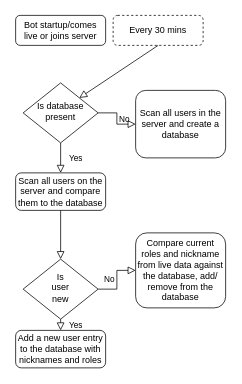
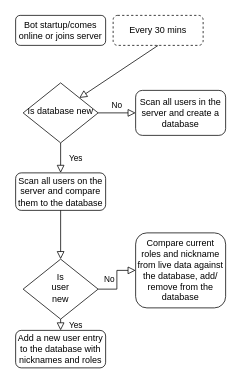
  <mxCell id="0" />
  <mxCell id="1" parent="0" />
- <mxCell id="2" value="Bot startup/comes live or joins server" style="rounded=1;whiteSpace=wrap;html=1;fontSize=12;glass=0;strokeWidth=1;shadow=0;" vertex="1" parent="1"><mxGeometry x="20" y="20" width="120" height="40" as="geometry" /></mxCell>
+ <mxCell id="2" value="Bot startup/comes online or joins server" style="rounded=1;whiteSpace=wrap;html=1;fontSize=12;glass=0;strokeWidth=1;shadow=0;" vertex="1" parent="1"><mxGeometry x="20" y="20" width="120" height="40" as="geometry" /></mxCell>
  <mxCell id="3" value="Yes" style="rounded=0;html=1;jettySize=auto;orthogonalLoop=1;fontSize=11;endArrow=block;endFill=0;endSize=8;strokeWidth=1;shadow=0;labelBackgroundColor=none;edgeStyle=orthogonalEdgeStyle;entryX=0.5;entryY=0;entryDx=0;entryDy=0;" edge="1" parent="1" source="5" target="7"><mxGeometry y="20" relative="1" as="geometry"><mxPoint as="offset" /><mxPoint x="80" y="230" as="targetPoint" /></mxGeometry></mxCell>
  <mxCell id="4" value="No" style="edgeStyle=orthogonalEdgeStyle;rounded=0;html=1;jettySize=auto;orthogonalLoop=1;fontSize=11;endArrow=block;endFill=0;endSize=8;strokeWidth=1;shadow=0;labelBackgroundColor=none;" edge="1" parent="1" source="5" target="6"><mxGeometry x="0.006" y="10" relative="1" as="geometry"><mxPoint as="offset" /></mxGeometry></mxCell>
- <mxCell id="5" value="Is database present" style="rhombus;whiteSpace=wrap;html=1;shadow=0;fontFamily=Helvetica;fontSize=12;align=center;strokeWidth=1;spacing=6;spacingTop=-4;" vertex="1" parent="1"><mxGeometry x="30" y="110" width="100" height="80" as="geometry" /></mxCell>
- <mxCell id="6" value="Scan all users in the server and create a database" style="rounded=1;whiteSpace=wrap;html=1;fontSize=12;glass=0;strokeWidth=1;shadow=0;" vertex="1" parent="1"><mxGeometry x="180" y="120" width="120" height="90" as="geometry" /></mxCell>
+ <mxCell id="5" value="Is database new" style="rhombus;whiteSpace=wrap;html=1;shadow=0;fontFamily=Helvetica;fontSize=12;align=center;strokeWidth=1;spacing=6;spacingTop=-4;" vertex="1" parent="1"><mxGeometry x="30" y="110" width="100" height="80" as="geometry" /></mxCell>
+ <mxCell id="6" value="Scan all users in the server and create a database" style="rounded=1;whiteSpace=wrap;html=1;fontSize=12;glass=0;strokeWidth=1;shadow=0;" vertex="1" parent="1"><mxGeometry x="180" y="120" width="120" height="60" as="geometry" /></mxCell>
  <mxCell id="7" value="Scan all users on the server and compare them to the database" style="rounded=1;whiteSpace=wrap;html=1;fontSize=12;glass=0;strokeWidth=1;shadow=0;" vertex="1" parent="1"><mxGeometry x="20" y="230" width="120" height="50" as="geometry" /></mxCell>
  <mxCell id="8" value="Is&lt;br&gt;user&lt;br&gt;new" style="rhombus;whiteSpace=wrap;html=1;shadow=0;fontFamily=Helvetica;fontSize=12;align=center;strokeWidth=1;spacing=6;spacingTop=-4;" vertex="1" parent="1"><mxGeometry x="30" y="345" width="100" height="80" as="geometry" /></mxCell>
  <mxCell id="9" value="" style="rounded=0;html=1;jettySize=auto;orthogonalLoop=1;fontSize=11;endArrow=block;endFill=0;endSize=8;strokeWidth=1;shadow=0;labelBackgroundColor=none;edgeStyle=orthogonalEdgeStyle;entryX=0.5;entryY=0;entryDx=0;entryDy=0;exitX=0.5;exitY=1;exitDx=0;exitDy=0;" edge="1" parent="1" source="7" target="8"><mxGeometry y="20" relative="1" as="geometry"><mxPoint as="offset" /><mxPoint x="90" y="240" as="targetPoint" /><mxPoint x="90" y="200" as="sourcePoint" /></mxGeometry></mxCell>
  <mxCell id="10" value="Yes" style="rounded=0;html=1;jettySize=auto;orthogonalLoop=1;fontSize=11;endArrow=block;endFill=0;endSize=8;strokeWidth=1;shadow=0;labelBackgroundColor=none;edgeStyle=orthogonalEdgeStyle;exitX=0.5;exitY=1;exitDx=0;exitDy=0;entryX=0.5;entryY=0;entryDx=0;entryDy=0;" edge="1" parent="1" source="8" target="14"><mxGeometry y="20" relative="1" as="geometry"><mxPoint as="offset" /><mxPoint x="80" y="440" as="targetPoint" /><mxPoint x="90" y="200" as="sourcePoint" /></mxGeometry></mxCell>
  <mxCell id="11" value="No" style="edgeStyle=orthogonalEdgeStyle;rounded=0;html=1;jettySize=auto;orthogonalLoop=1;fontSize=11;endArrow=block;endFill=0;endSize=8;strokeWidth=1;shadow=0;labelBackgroundColor=none;entryX=0;entryY=0.5;entryDx=0;entryDy=0;" edge="1" parent="1" source="8" target="15"><mxGeometry x="0.006" y="10" relative="1" as="geometry"><mxPoint as="offset" /><mxPoint x="140" y="160" as="sourcePoint" /><mxPoint x="180" y="360" as="targetPoint" /></mxGeometry></mxCell>
  <mxCell id="12" value="Every 30 mins" style="rounded=1;whiteSpace=wrap;html=1;fontSize=12;glass=0;strokeWidth=1;shadow=0;dashed=1;" vertex="1" parent="1"><mxGeometry x="150" y="20" width="120" height="40" as="geometry" /></mxCell>
  <mxCell id="13" value="" style="rounded=0;html=1;jettySize=auto;orthogonalLoop=1;fontSize=11;endArrow=block;endFill=0;endSize=8;strokeWidth=1;shadow=0;labelBackgroundColor=none;exitX=0.5;exitY=1;exitDx=0;exitDy=0;entryX=1;entryY=0;entryDx=0;entryDy=0;" edge="1" parent="1" source="12" target="5"><mxGeometry relative="1" as="geometry"><mxPoint x="90" y="70" as="sourcePoint" /><mxPoint x="90" y="120" as="targetPoint" /></mxGeometry></mxCell>
  <mxCell id="14" value="Add a new user entry to the database with nicknames and roles" style="rounded=1;whiteSpace=wrap;html=1;fontSize=12;glass=0;strokeWidth=1;shadow=0;" vertex="1" parent="1"><mxGeometry x="20" y="440" width="120" height="50" as="geometry" /></mxCell>
  <mxCell id="15" value="Compare current roles and nickname from live data against the database, add/ remove from the database" style="rounded=1;whiteSpace=wrap;html=1;fontSize=12;glass=0;strokeWidth=1;shadow=0;" vertex="1" parent="1"><mxGeometry x="180" y="310" width="120" height="100" as="geometry" /></mxCell>
